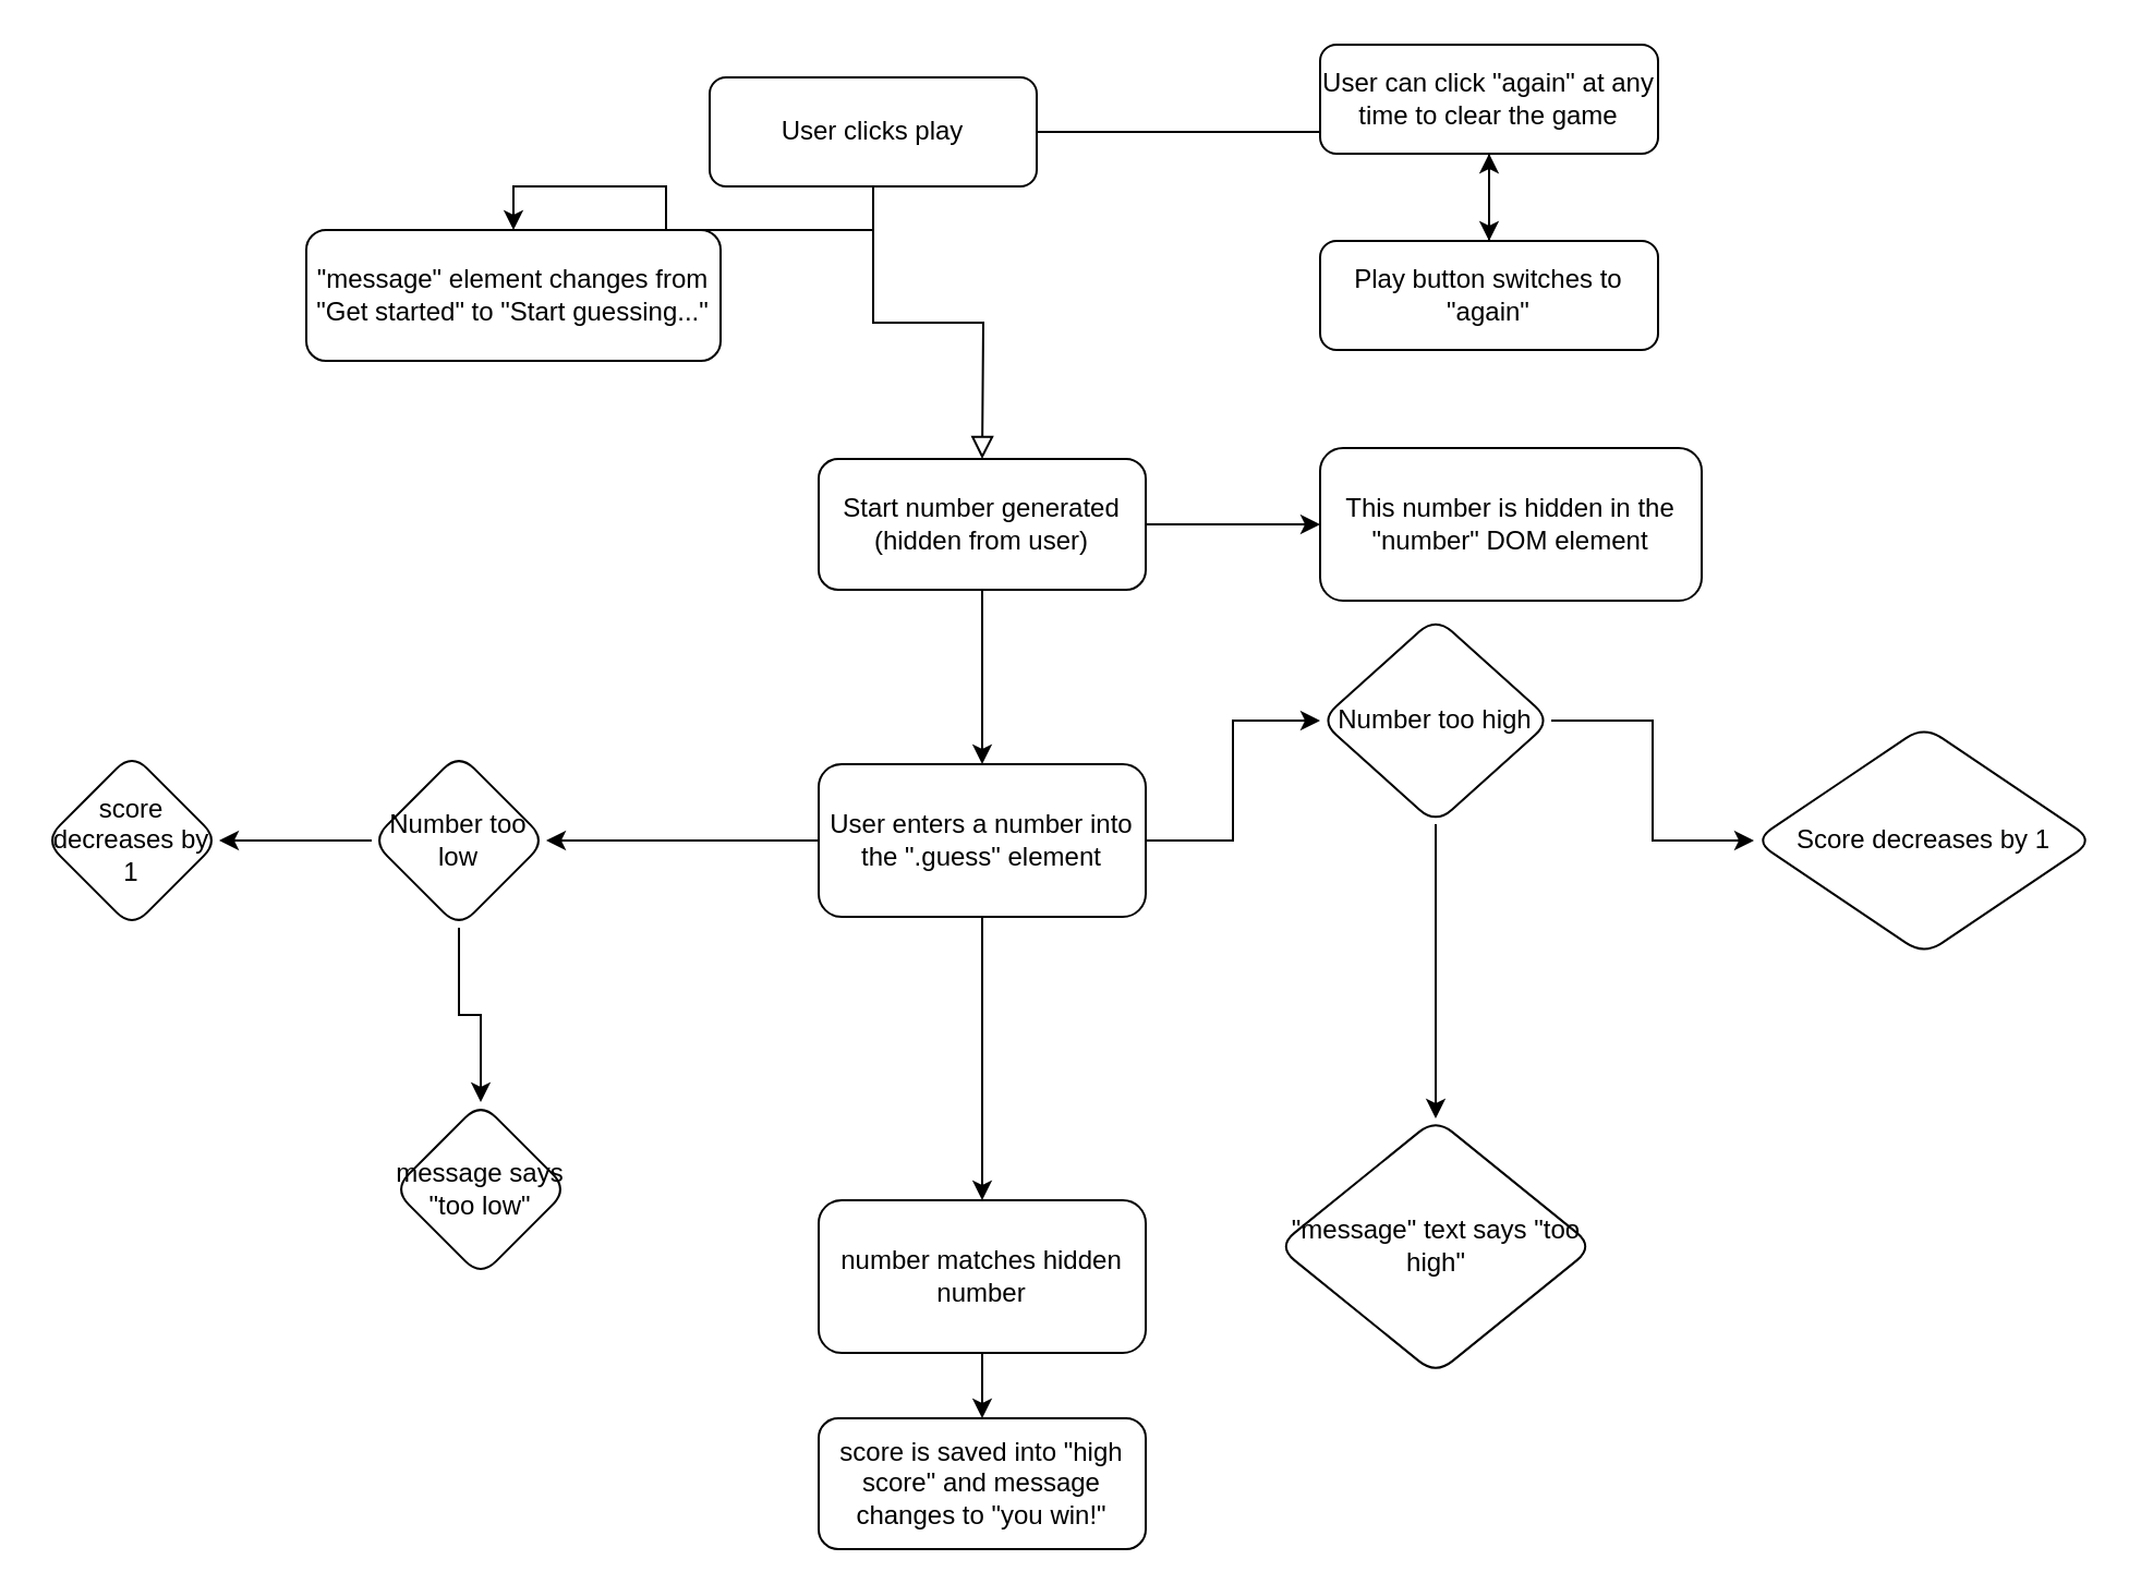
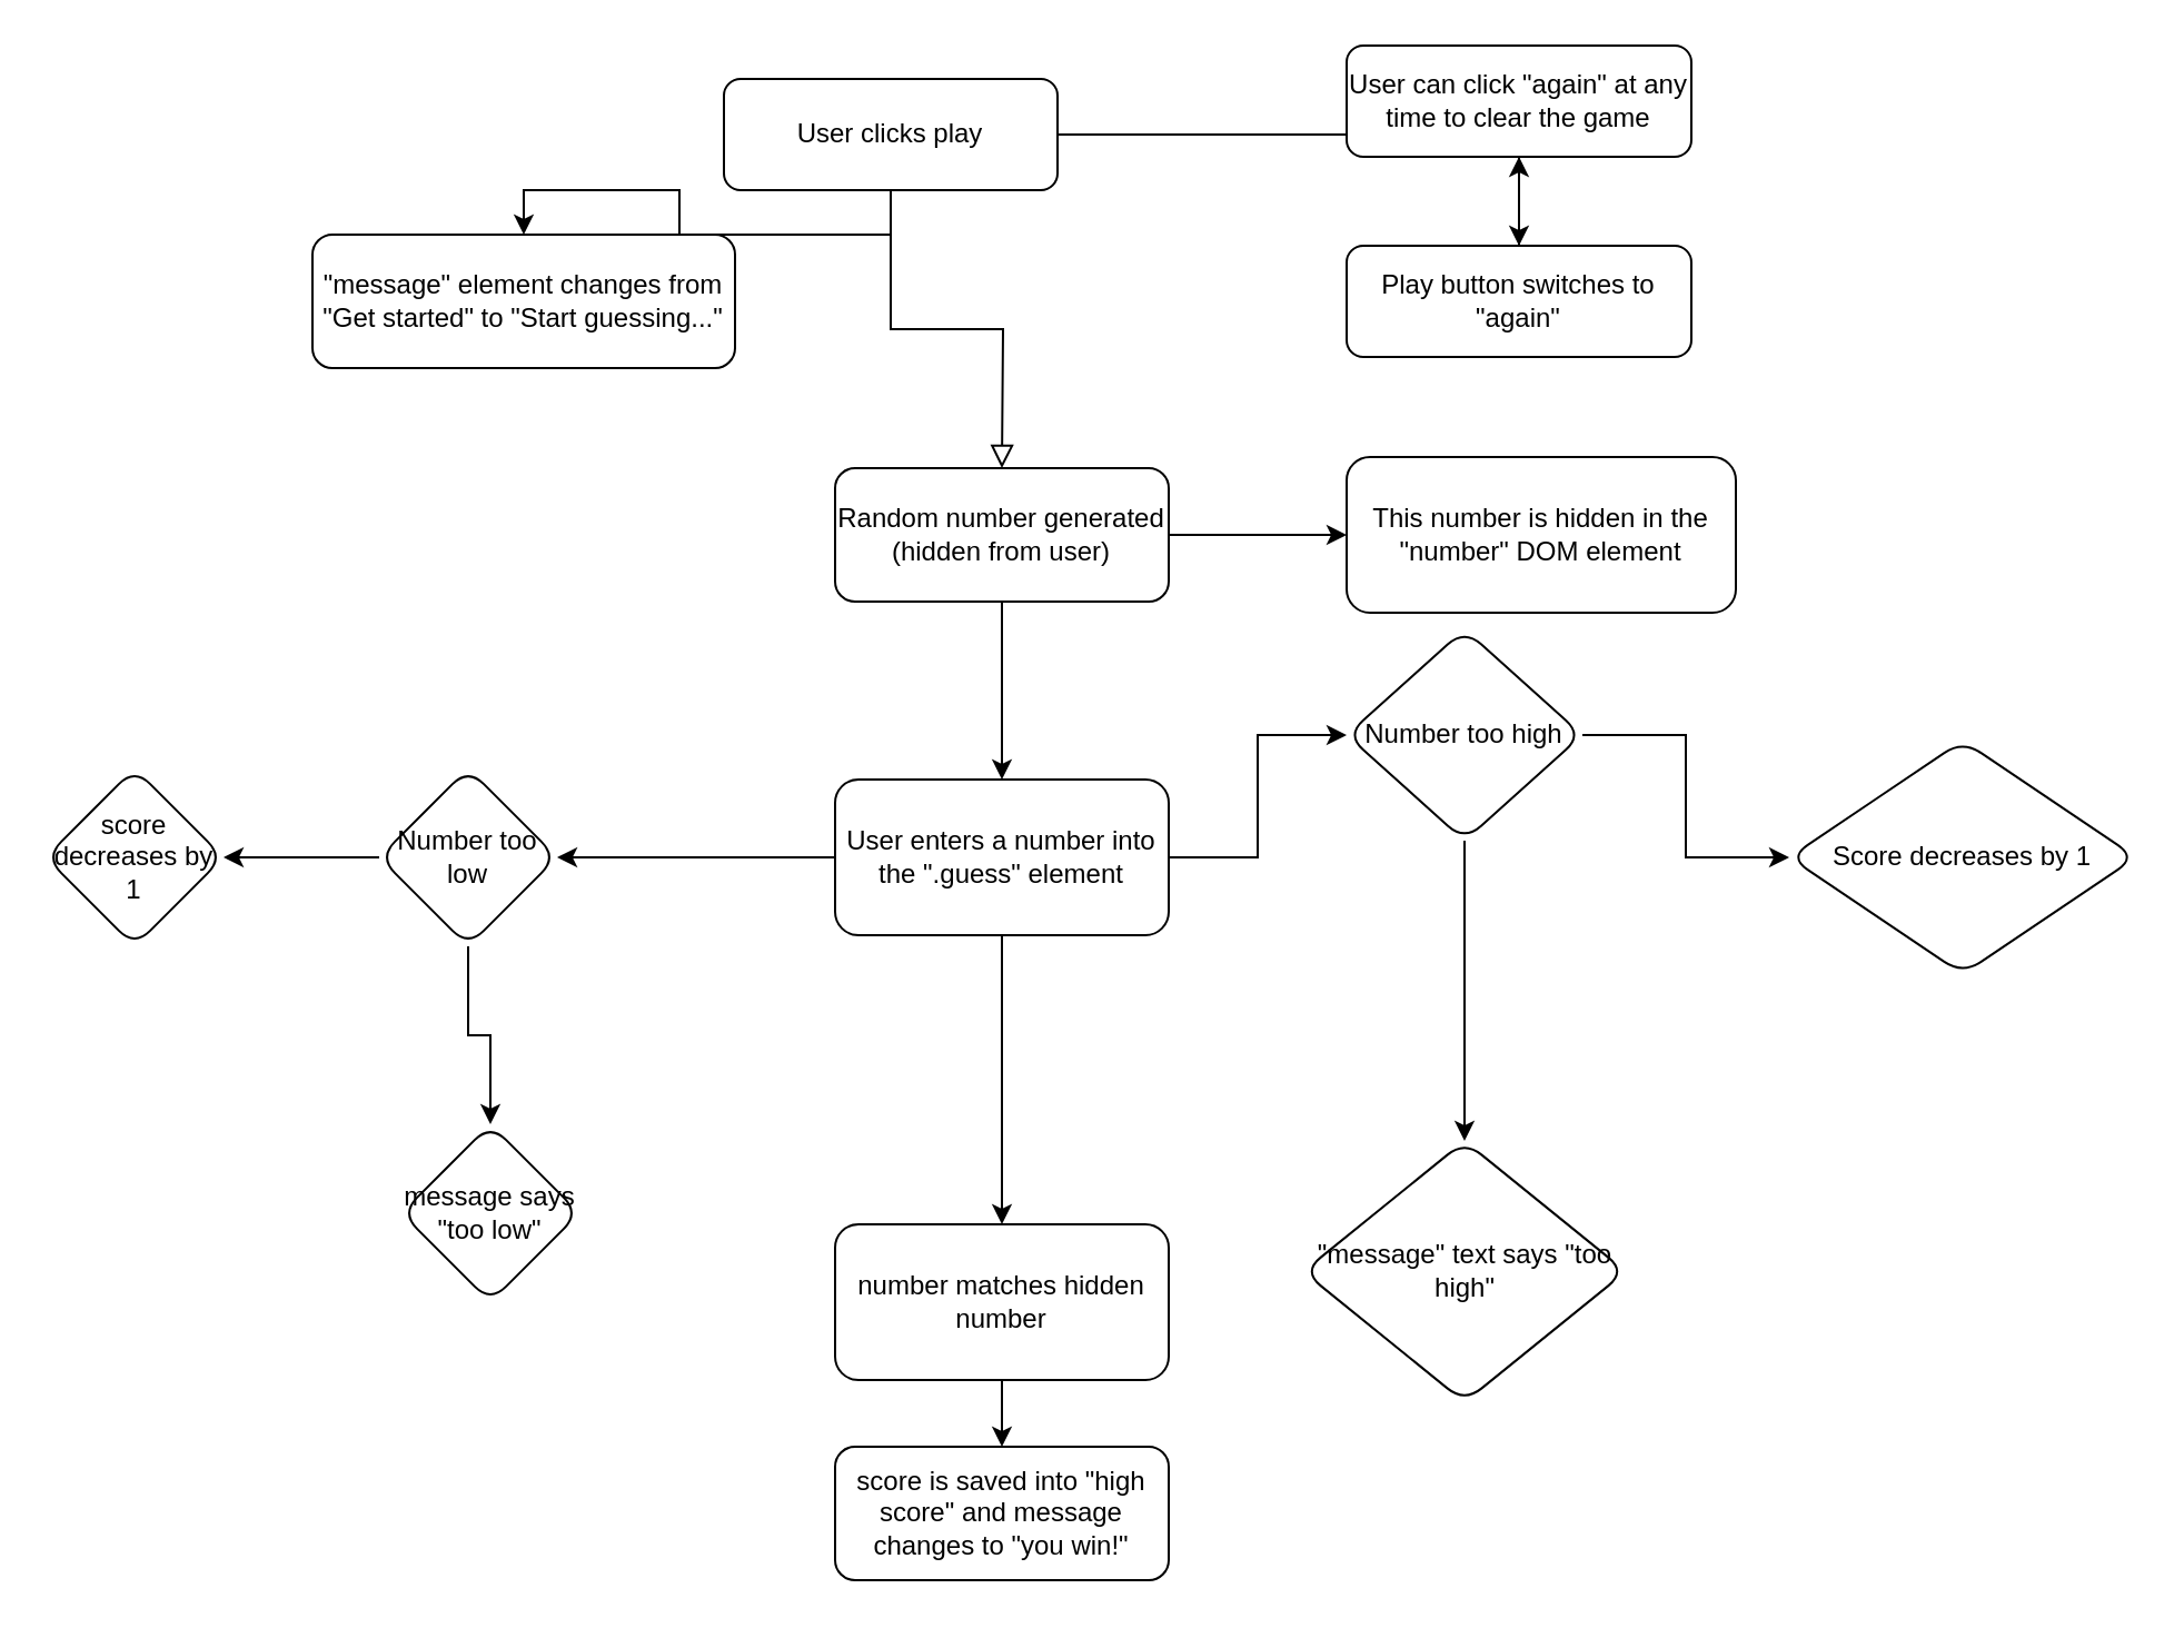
  <mxCell id="0" />
  <mxCell id="1" parent="0" />
  <mxCell id="2" value="" style="rounded=0;html=1;jettySize=auto;orthogonalLoop=1;fontSize=11;endArrow=block;endFill=0;endSize=8;strokeWidth=1;shadow=0;labelBackgroundColor=none;edgeStyle=orthogonalEdgeStyle;" parent="1" source="5" edge="1"><mxGeometry relative="1" as="geometry"><mxPoint x="450" y="210" as="targetPoint" /></mxGeometry></mxCell>
  <mxCell id="3" value="" style="edgeStyle=orthogonalEdgeStyle;rounded=0;orthogonalLoop=1;jettySize=auto;html=1;" edge="1" parent="1" source="5" target="7"><mxGeometry relative="1" as="geometry" /></mxCell>
  <mxCell id="4" value="" style="edgeStyle=orthogonalEdgeStyle;rounded=0;orthogonalLoop=1;jettySize=auto;html=1;" edge="1" parent="1" source="5" target="13"><mxGeometry relative="1" as="geometry" /></mxCell>
  <mxCell id="5" value="User clicks play" style="rounded=1;whiteSpace=wrap;html=1;fontSize=12;glass=0;strokeWidth=1;shadow=0;" parent="1" vertex="1"><mxGeometry x="325" y="35" width="150" height="50" as="geometry" /></mxCell>
  <mxCell id="6" value="" style="edgeStyle=orthogonalEdgeStyle;rounded=0;orthogonalLoop=1;jettySize=auto;html=1;" edge="1" parent="1" source="7" target="8"><mxGeometry relative="1" as="geometry" /></mxCell>
  <mxCell id="7" value="Play button switches to &quot;again&quot;" style="rounded=1;whiteSpace=wrap;html=1;fontSize=12;glass=0;strokeWidth=1;shadow=0;" vertex="1" parent="1"><mxGeometry x="605" y="110" width="155" height="50" as="geometry" /></mxCell>
  <mxCell id="8" value="User can click &quot;again&quot; at any time to clear the game" style="rounded=1;whiteSpace=wrap;html=1;fontSize=12;glass=0;strokeWidth=1;shadow=0;" vertex="1" parent="1"><mxGeometry x="605" y="20" width="155" height="50" as="geometry" /></mxCell>
  <mxCell id="9" value="" style="edgeStyle=orthogonalEdgeStyle;rounded=0;orthogonalLoop=1;jettySize=auto;html=1;" edge="1" parent="1" source="11" target="12"><mxGeometry relative="1" as="geometry" /></mxCell>
  <mxCell id="10" value="" style="edgeStyle=orthogonalEdgeStyle;rounded=0;orthogonalLoop=1;jettySize=auto;html=1;" edge="1" parent="1" source="11" target="17"><mxGeometry relative="1" as="geometry" /></mxCell>
- <mxCell id="11" value="Start number generated (hidden from user)" style="rounded=1;whiteSpace=wrap;html=1;" vertex="1" parent="1"><mxGeometry x="375" y="210" width="150" height="60" as="geometry" /></mxCell>
+ <mxCell id="11" value="Random number generated (hidden from user)" style="rounded=1;whiteSpace=wrap;html=1;" vertex="1" parent="1"><mxGeometry x="375" y="210" width="150" height="60" as="geometry" /></mxCell>
  <mxCell id="12" value="This number is hidden in the &quot;number&quot; DOM element" style="rounded=1;whiteSpace=wrap;html=1;" vertex="1" parent="1"><mxGeometry x="605" y="205" width="175" height="70" as="geometry" /></mxCell>
  <mxCell id="13" value="&quot;message&quot; element changes from &quot;Get started&quot; to &quot;Start guessing...&quot;" style="rounded=1;whiteSpace=wrap;html=1;fontSize=12;glass=0;strokeWidth=1;shadow=0;" vertex="1" parent="1"><mxGeometry x="140" y="105" width="190" height="60" as="geometry" /></mxCell>
  <mxCell id="14" value="" style="edgeStyle=orthogonalEdgeStyle;rounded=0;orthogonalLoop=1;jettySize=auto;html=1;" edge="1" parent="1" source="17" target="20"><mxGeometry relative="1" as="geometry" /></mxCell>
  <mxCell id="15" value="" style="edgeStyle=orthogonalEdgeStyle;rounded=0;orthogonalLoop=1;jettySize=auto;html=1;" edge="1" parent="1" source="17" target="25"><mxGeometry relative="1" as="geometry" /></mxCell>
  <mxCell id="16" value="" style="edgeStyle=orthogonalEdgeStyle;rounded=0;orthogonalLoop=1;jettySize=auto;html=1;" edge="1" parent="1" source="17" target="29"><mxGeometry relative="1" as="geometry" /></mxCell>
  <mxCell id="17" value="User enters a number into the &quot;.guess&quot; element" style="whiteSpace=wrap;html=1;rounded=1;" vertex="1" parent="1"><mxGeometry x="375" y="350" width="150" height="70" as="geometry" /></mxCell>
  <mxCell id="18" value="" style="edgeStyle=orthogonalEdgeStyle;rounded=0;orthogonalLoop=1;jettySize=auto;html=1;" edge="1" parent="1" source="20" target="21"><mxGeometry relative="1" as="geometry" /></mxCell>
  <mxCell id="19" value="" style="edgeStyle=orthogonalEdgeStyle;rounded=0;orthogonalLoop=1;jettySize=auto;html=1;" edge="1" parent="1" source="20" target="22"><mxGeometry relative="1" as="geometry" /></mxCell>
  <mxCell id="20" value="Number too high" style="rhombus;whiteSpace=wrap;html=1;rounded=1;" vertex="1" parent="1"><mxGeometry x="605" y="282.5" width="106" height="95" as="geometry" /></mxCell>
  <mxCell id="21" value="Score decreases by 1" style="rhombus;whiteSpace=wrap;html=1;rounded=1;" vertex="1" parent="1"><mxGeometry x="804" y="332.5" width="156" height="105" as="geometry" /></mxCell>
  <mxCell id="22" value="&quot;message&quot; text says &quot;too high&quot;" style="rhombus;whiteSpace=wrap;html=1;rounded=1;" vertex="1" parent="1"><mxGeometry x="585.5" y="512.5" width="145" height="117.5" as="geometry" /></mxCell>
  <mxCell id="23" value="" style="edgeStyle=orthogonalEdgeStyle;rounded=0;orthogonalLoop=1;jettySize=auto;html=1;" edge="1" parent="1" source="25" target="26"><mxGeometry relative="1" as="geometry" /></mxCell>
  <mxCell id="24" value="" style="edgeStyle=orthogonalEdgeStyle;rounded=0;orthogonalLoop=1;jettySize=auto;html=1;" edge="1" parent="1" source="25" target="27"><mxGeometry relative="1" as="geometry" /></mxCell>
  <mxCell id="25" value="Number too low" style="rhombus;whiteSpace=wrap;html=1;rounded=1;" vertex="1" parent="1"><mxGeometry x="170" y="345" width="80" height="80" as="geometry" /></mxCell>
  <mxCell id="26" value="score decreases by 1" style="rhombus;whiteSpace=wrap;html=1;rounded=1;" vertex="1" parent="1"><mxGeometry x="20" y="345" width="80" height="80" as="geometry" /></mxCell>
  <mxCell id="27" value="message says &quot;too low&quot;" style="rhombus;whiteSpace=wrap;html=1;rounded=1;" vertex="1" parent="1"><mxGeometry x="180" y="505" width="80" height="80" as="geometry" /></mxCell>
  <mxCell id="28" value="" style="edgeStyle=orthogonalEdgeStyle;rounded=0;orthogonalLoop=1;jettySize=auto;html=1;" edge="1" parent="1" source="29" target="30"><mxGeometry relative="1" as="geometry" /></mxCell>
  <mxCell id="29" value="number matches hidden number" style="whiteSpace=wrap;html=1;rounded=1;" vertex="1" parent="1"><mxGeometry x="375" y="550" width="150" height="70" as="geometry" /></mxCell>
  <mxCell id="30" value="score is saved into &quot;high score&quot; and message changes to &quot;you win!&quot;" style="whiteSpace=wrap;html=1;rounded=1;" vertex="1" parent="1"><mxGeometry x="375" y="650" width="150" height="60" as="geometry" /></mxCell>
